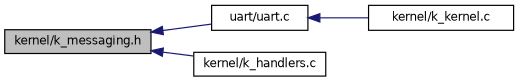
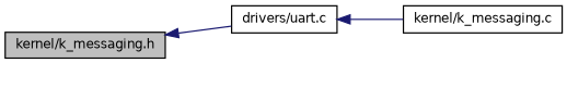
  digraph {
    rankdir=LR
    node [color=black fillcolor=white fontname=Helvetica fontsize=10 shape=record style=filled]
    edge [color=midnightblue dir=back fontname=Helvetica fontsize=10 labelfontname=Helvetica labelfontsize=10 style=solid]
    n1 [fillcolor=grey75 fontcolor=black height=0.2 label="kernel/k_messaging.h" width=0.4]
-   n2 [height=0.2 label="uart/uart.c" width=0.4]
-   n3 [height=0.2 label="kernel/k_handlers.c" width=0.4]
-   n4 [height=0.2 label="kernel/k_kernel.c" width=0.4]
+   n2 [height=0.2 label="drivers/uart.c" width=0.4]
+   n4 [height=0.2 label="kernel/k_messaging.c" width=0.4]
    n1 -> n2
-   n1 -> n3
    n2 -> n4
  }
